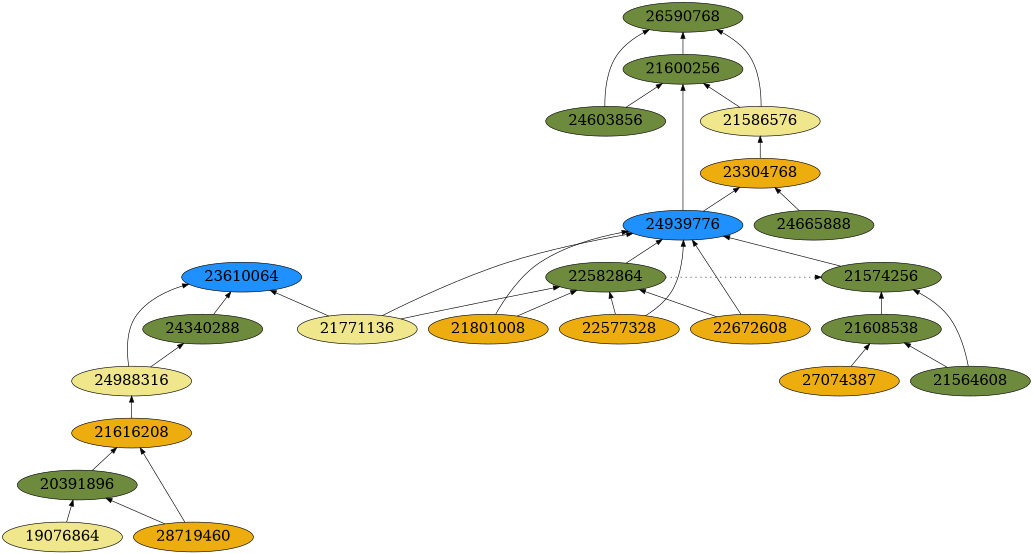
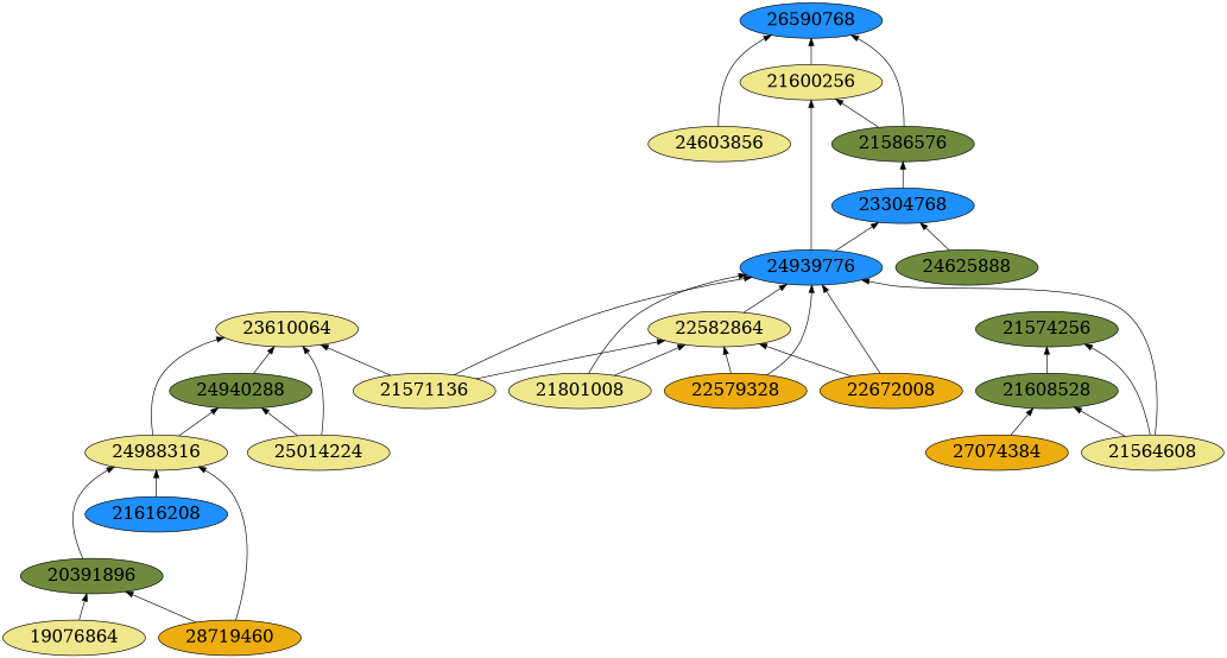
  digraph {
    fontsize=24
    rankdir=BT
    node [fillcolor=khaki fontsize=24 shape=ellipse style=filled]
    edge [arrowhead=normal color=black constraint=true style=solid]
-   21616208 [fillcolor=darkgoldenrod2]
+   21616208 [fillcolor=dodgerblue]
    n2 [fillcolor=darkolivegreen4 label=20391896]
    19076864
    n4 [fillcolor=darkgoldenrod2 label=28719460]
-   23610064 [fillcolor=dodgerblue]
-   24940288 [fillcolor=darkolivegreen4 label=24340288]
+   23610064
+   24940288 [fillcolor=darkolivegreen4]
+   25014224
    n8 [label=24988316]
-   23304768 [fillcolor=darkgoldenrod2]
-   24625888 [fillcolor=darkolivegreen4 label=24665888]
+   23304768 [fillcolor=dodgerblue]
+   24625888 [fillcolor=darkolivegreen4]
    24939776 [fillcolor=dodgerblue]
-   22582864 [fillcolor=darkolivegreen4]
-   21801008 [fillcolor=darkgoldenrod2]
-   21571136 [label=21771136]
-   22579328 [fillcolor=darkgoldenrod2 label=22577328]
-   22672608 [fillcolor=darkgoldenrod2]
-   26590768 [fillcolor=darkolivegreen4]
-   21600256 [fillcolor=darkolivegreen4]
-   24603856 [fillcolor=darkolivegreen4]
-   21586576
+   22582864
+   21801008
+   21571136
+   22579328 [fillcolor=darkgoldenrod2]
+   22672608 [fillcolor=darkgoldenrod2 label=22672008]
+   26590768 [fillcolor=dodgerblue]
+   21600256
+   24603856
+   21586576 [fillcolor=darkolivegreen4]
    21574256 [fillcolor=darkolivegreen4]
-   21608528 [fillcolor=darkolivegreen4 label=21608538]
-   21564608 [fillcolor=darkolivegreen4]
-   27074384 [fillcolor=darkgoldenrod2 label=27074387]
+   21608528 [fillcolor=darkolivegreen4]
+   21564608
+   27074384 [fillcolor=darkgoldenrod2]
    subgraph sub_1 {
      subgraph sub_2 {
        21616208
        n2
        19076864
        n4
      }
      subgraph sub_3 {
        23610064
        24940288
+       25014224
        n8
      }
      subgraph sub_4 {
        23304768
        24625888
        24939776
        22582864
        21801008
        21571136
        22579328
        22672608
      }
      subgraph sub_5 {
        26590768
        21600256
        24603856
        21586576
      }
    }
    subgraph sub_6 {
      21574256
      21608528
      21564608
      27074384
    }
    21616208 -> n8
-   n2 -> 21616208
+   n2 -> n8
    19076864 -> n2
-   n4 -> 21616208
+   n4 -> n8
    n4 -> n2
    24940288 -> 23610064
+   25014224 -> 23610064
+   25014224 -> 24940288
    n8 -> 23610064
    n8 -> 24940288
    23304768 -> 21586576
    24625888 -> 23304768
    24939776 -> 23304768
    24939776 -> 21600256
    22582864 -> 24939776
-   22582864 -> 21574256 [constraint=false style=dotted]
    21801008 -> 24939776
    21801008 -> 22582864
    21571136 -> 23610064
    21571136 -> 24939776
    21571136 -> 22582864
    22579328 -> 24939776
    22579328 -> 22582864
    22672608 -> 24939776
    22672608 -> 22582864
    21600256 -> 26590768
    24603856 -> 26590768
-   24603856 -> 21600256
    21586576 -> 26590768
    21586576 -> 21600256
-   21574256 -> 24939776
+   21564608 -> 24939776
    21608528 -> 21574256
    21564608 -> 21574256
    21564608 -> 21608528
    27074384 -> 21608528
  }
